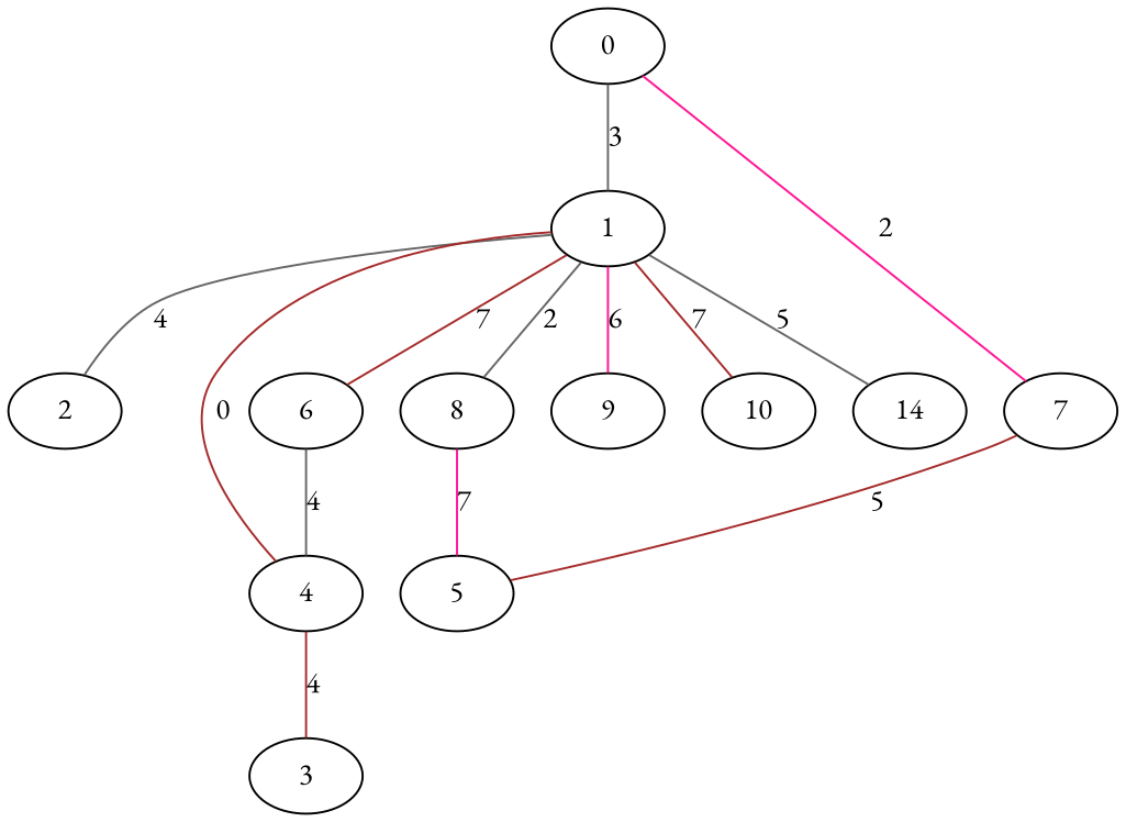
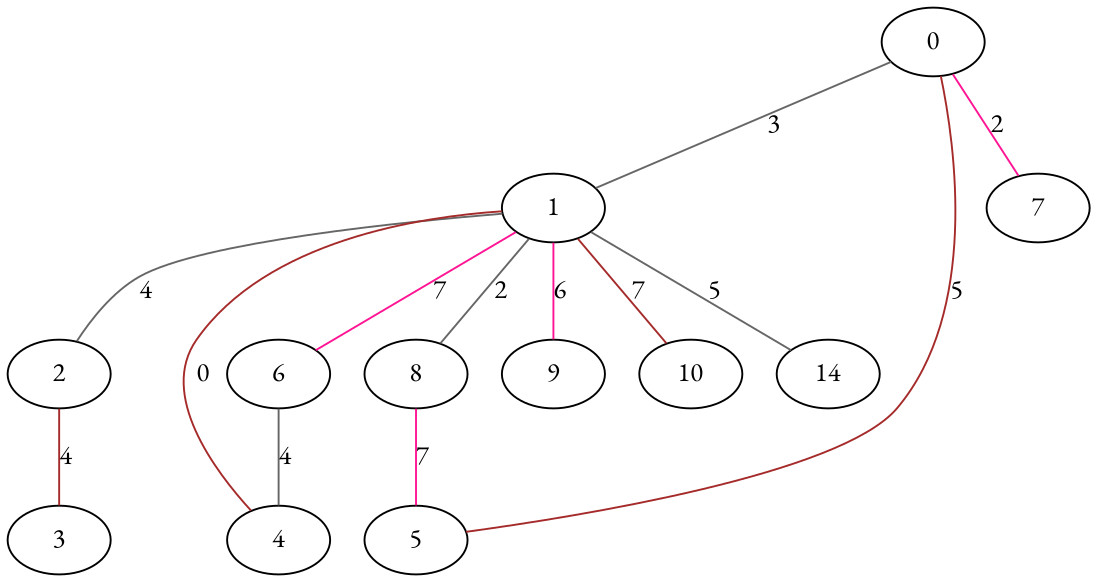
  graph {
    fontname="EB Garamond"
    node [fontname="EB Garamond" habit=2 x=3 y=4]
    edge [color=gray40 fontname="EB Garamond" weight=2]
    0 [habit=3]
    1 [x=6 y=5]
    5 [habit=11 y=1]
    7 [habit=4 x=1]
    2 [habit=1 x=8 y=8]
    4 [habit=6 x=5 y=7]
    6 [x=4 y=8]
    8 [habit=5 x=6 y=3]
    9 [habit=4 x=8 y=2]
    10 [x=10 y=6]
    n11 [base=1 habit=11 label=14 x=9]
    3 [base=2 x=9 y=10]
    0 -- 1 [label=3 weight=3]
-   7 -- 5 [color=brown label=5 weight=5]
+   0 -- 5 [color=brown label=5 weight=5]
    0 -- 7 [color=deeppink label=2]
    1 -- 2 [label=4 weight=4]
    1 -- 4 [color=brown label=0]
-   1 -- 6 [color=brown label=7 weight=7]
+   1 -- 6 [color=deeppink label=7 weight=7]
    1 -- 8 [label=2]
    1 -- 9 [color=deeppink label=6 weight=6]
    1 -- 10 [color=brown label=7 weight=7]
    1 -- n11 [label=5 weight=5]
-   4 -- 3 [color=brown label=4 weight=4]
+   2 -- 3 [color=brown label=4 weight=4]
    6 -- 4 [label=4 weight=4]
    8 -- 5 [color=deeppink label=7 weight=7]
  }
